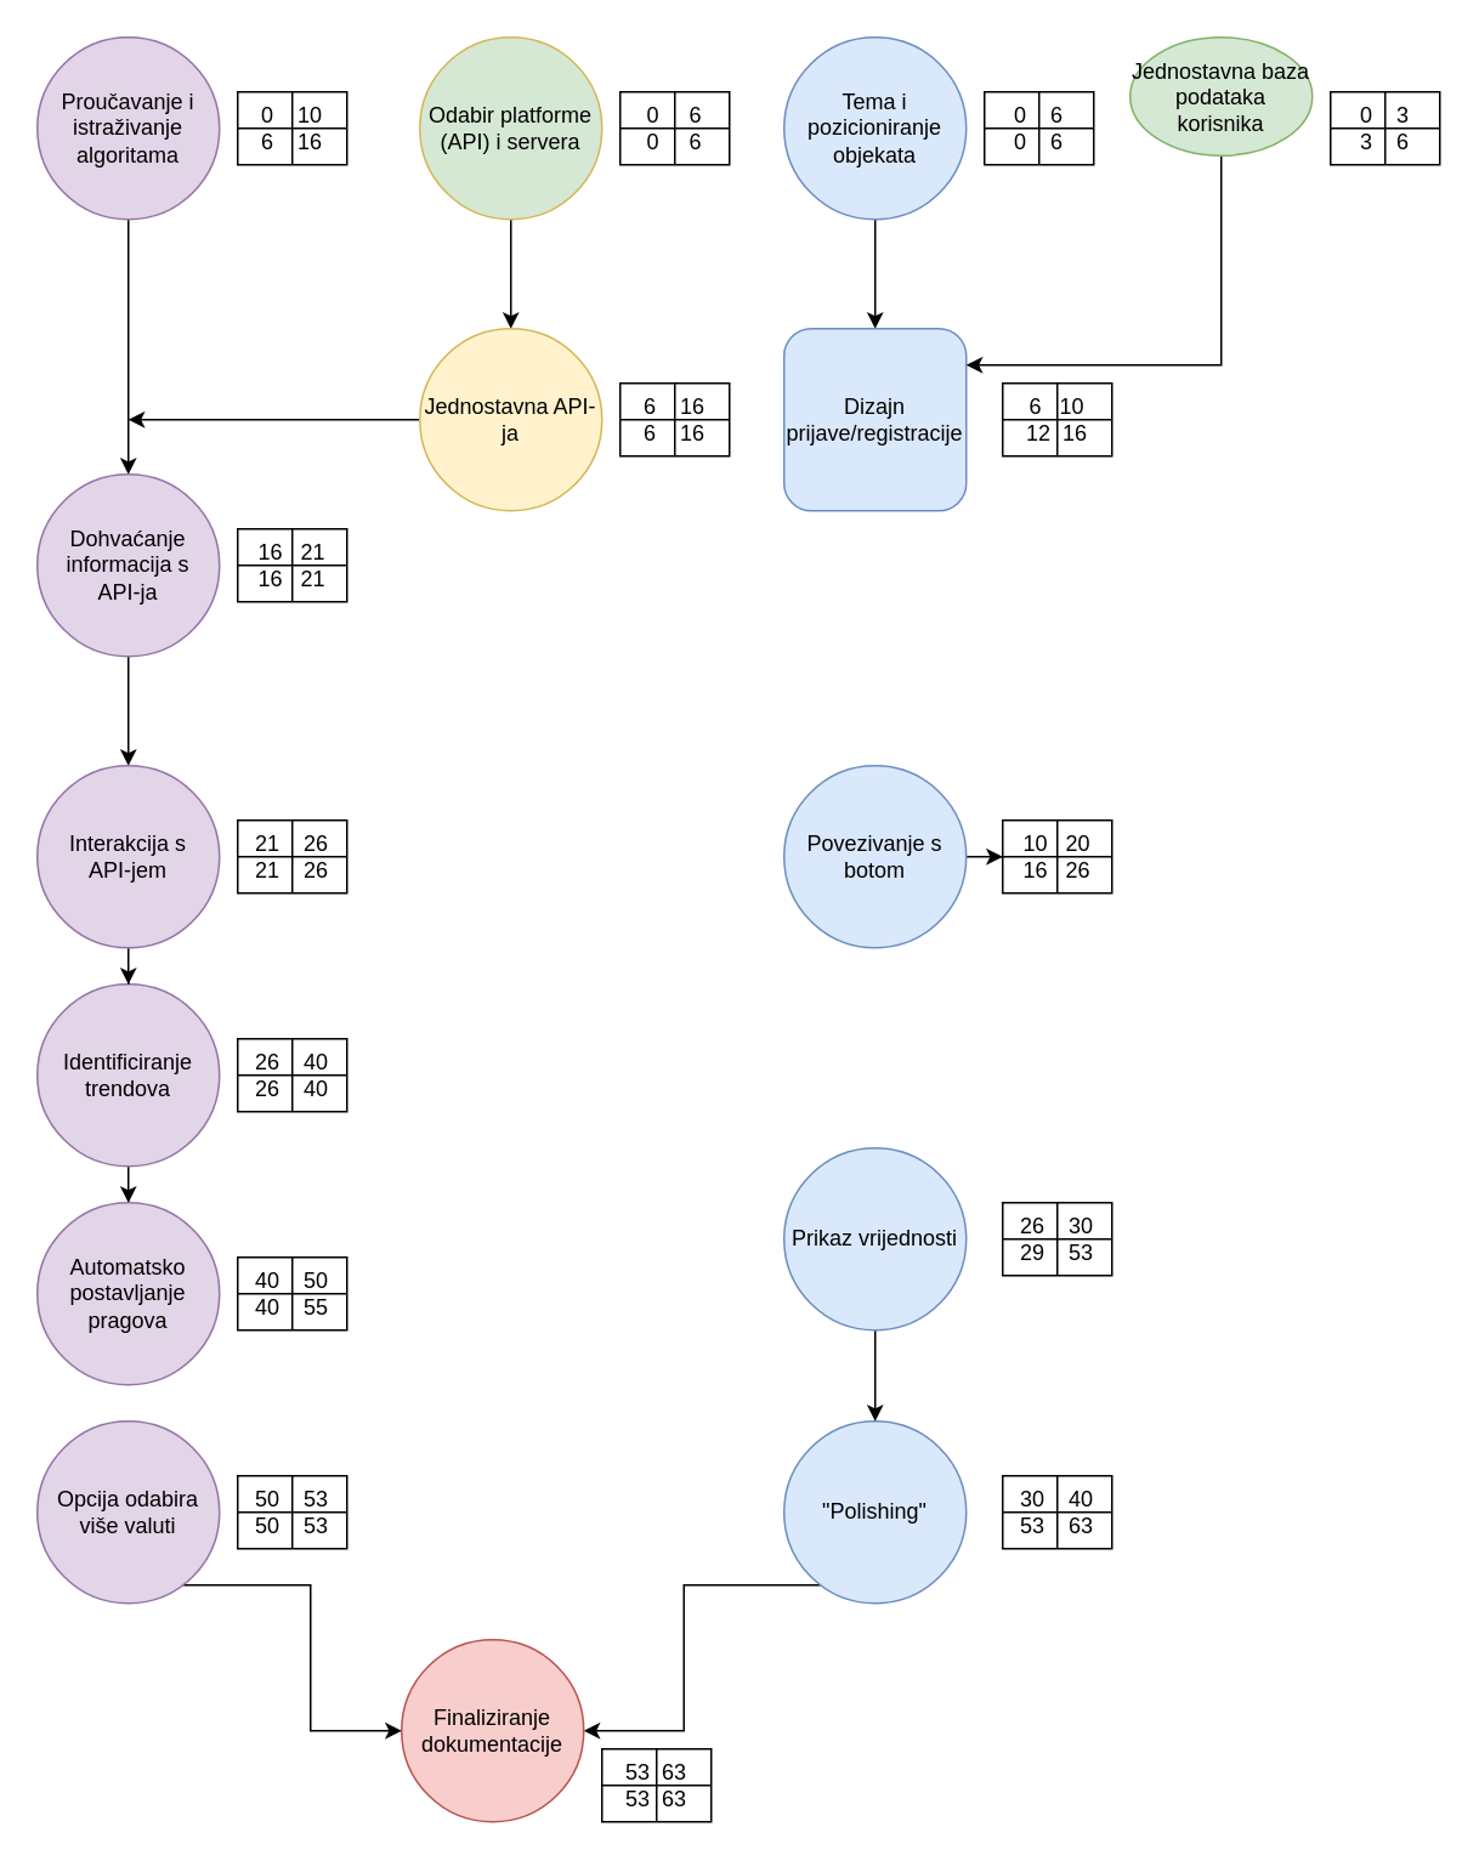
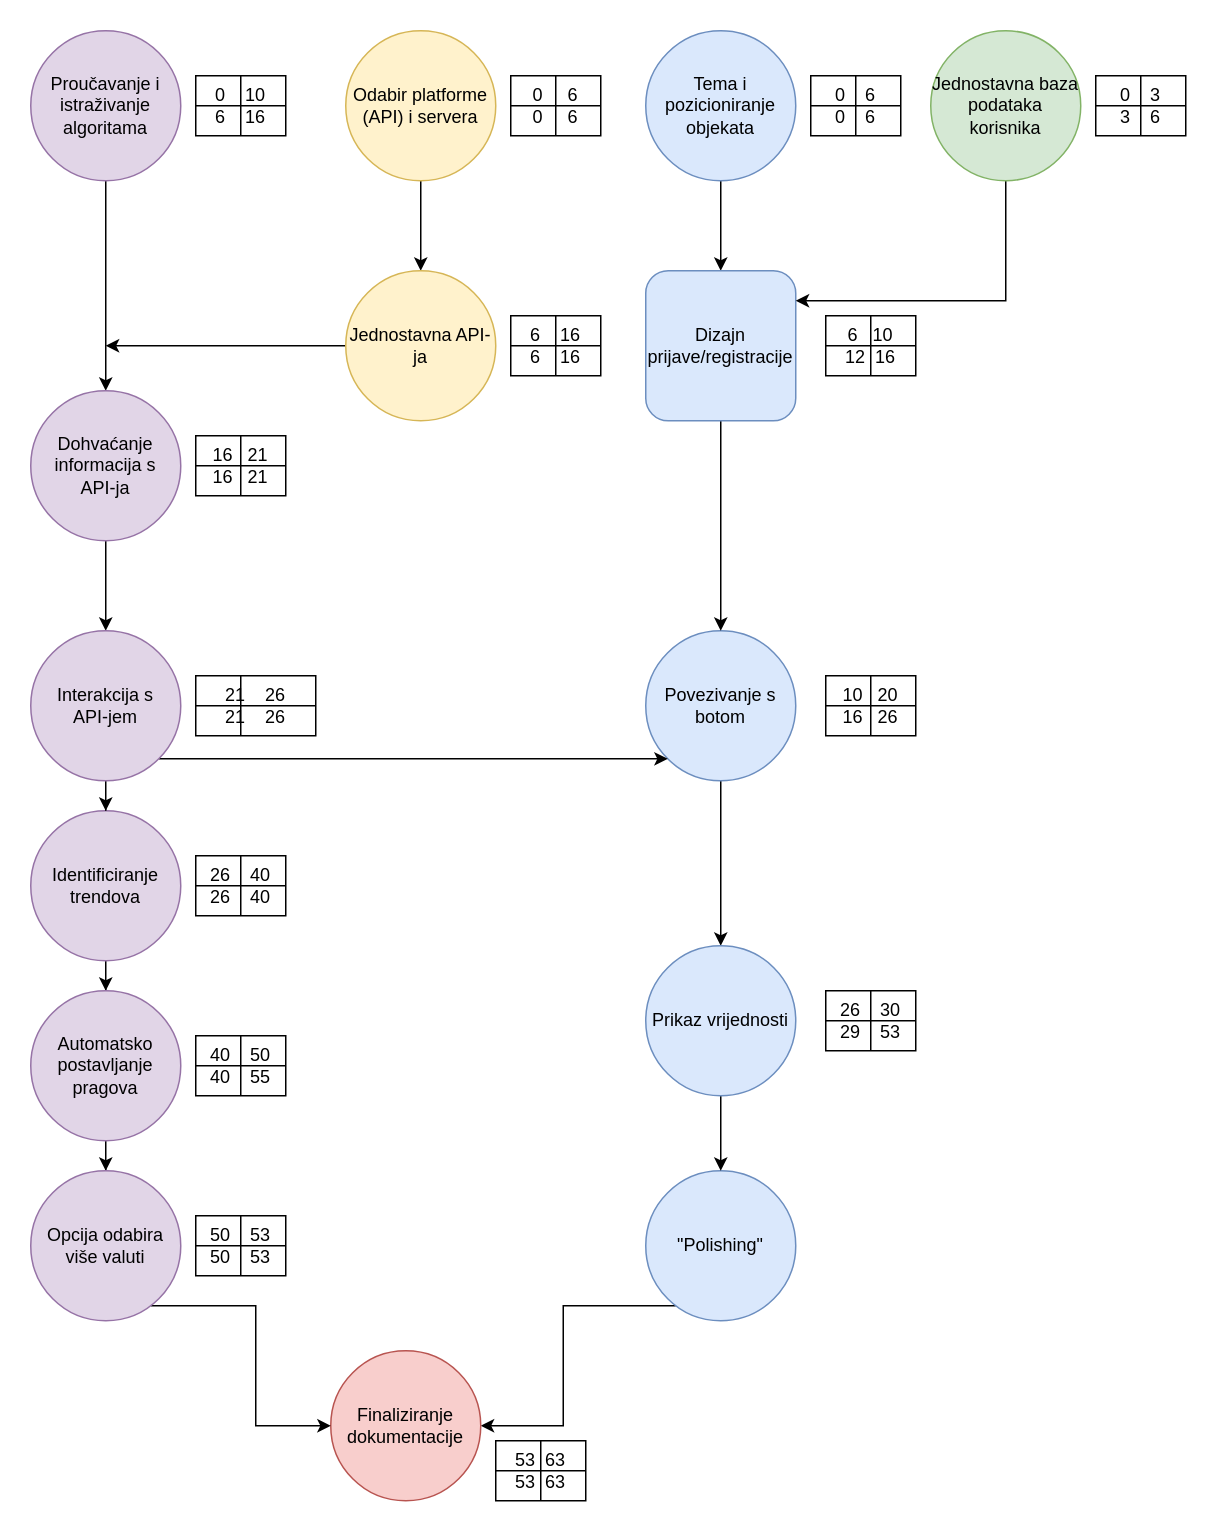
  <mxCell id="0" />
  <mxCell id="1" parent="0" />
  <mxCell id="2" style="edgeStyle=orthogonalEdgeStyle;rounded=0;orthogonalLoop=1;jettySize=auto;html=1;entryX=0.5;entryY=0;entryDx=0;entryDy=0;" parent="1" source="3" target="18" edge="1"><mxGeometry relative="1" as="geometry"><Array as="points"><mxPoint x="70" y="230" /><mxPoint x="70" y="230" /></Array><mxPoint x="10" y="260" as="targetPoint" /></mxGeometry></mxCell>
  <mxCell id="3" value="&lt;span&gt;Proučavanje i istraživanje algoritama&lt;/span&gt;" style="ellipse;whiteSpace=wrap;html=1;aspect=fixed;fillColor=#e1d5e7;strokeColor=#9673a6;" parent="1" vertex="1"><mxGeometry x="20" y="20" width="100" height="100" as="geometry" /></mxCell>
  <mxCell id="4" style="edgeStyle=orthogonalEdgeStyle;rounded=0;orthogonalLoop=1;jettySize=auto;html=1;" parent="1" source="5" target="9" edge="1"><mxGeometry relative="1" as="geometry" /></mxCell>
  <mxCell id="5" value="Tema i pozicioniranje objekata" style="ellipse;whiteSpace=wrap;html=1;aspect=fixed;fillColor=#dae8fc;strokeColor=#6c8ebf;" parent="1" vertex="1"><mxGeometry x="430" y="20" width="100" height="100" as="geometry" /></mxCell>
- <mxCell id="6" style="edgeStyle=orthogonalEdgeStyle;rounded=0;orthogonalLoop=1;jettySize=auto;html=1;" parent="1" source="7" target="40" edge="1"><mxGeometry relative="1" as="geometry" /></mxCell>
+ <mxCell id="6" style="edgeStyle=orthogonalEdgeStyle;rounded=0;orthogonalLoop=1;jettySize=auto;html=1;" parent="1" source="7" target="29" edge="1"><mxGeometry relative="1" as="geometry" /></mxCell>
  <mxCell id="7" value="&lt;span&gt;Povezivanje s botom&lt;/span&gt;" style="ellipse;whiteSpace=wrap;html=1;aspect=fixed;fillColor=#dae8fc;strokeColor=#6c8ebf;" parent="1" vertex="1"><mxGeometry x="430" y="420" width="100" height="100" as="geometry" /></mxCell>
+ <mxCell id="8" style="edgeStyle=orthogonalEdgeStyle;rounded=0;orthogonalLoop=1;jettySize=auto;html=1;" parent="1" source="9" target="7" edge="1"><mxGeometry relative="1" as="geometry" /></mxCell>
  <mxCell id="9" value="&lt;span&gt;Dizajn prijave/registracije&lt;/span&gt;" style="whiteSpace=wrap;html=1;aspect=fixed;fillColor=#dae8fc;strokeColor=#6c8ebf;rounded=1;" parent="1" vertex="1"><mxGeometry x="430" y="180" width="100" height="100" as="geometry" /></mxCell>
  <mxCell id="10" style="edgeStyle=orthogonalEdgeStyle;rounded=0;orthogonalLoop=1;jettySize=auto;html=1;entryX=1;entryY=0.5;entryDx=0;entryDy=0;" parent="1" source="11" target="12" edge="1"><mxGeometry relative="1" as="geometry"><Array as="points"><mxPoint x="375" y="870" /><mxPoint x="375" y="950" /></Array></mxGeometry></mxCell>
  <mxCell id="11" value="&lt;span&gt;&quot;Polishing&quot;&lt;/span&gt;" style="ellipse;whiteSpace=wrap;html=1;aspect=fixed;fillColor=#dae8fc;strokeColor=#6c8ebf;" parent="1" vertex="1"><mxGeometry x="430" y="780" width="100" height="100" as="geometry" /></mxCell>
  <mxCell id="12" value="&lt;span&gt;Finaliziranje dokumentacije&lt;/span&gt;" style="ellipse;whiteSpace=wrap;html=1;aspect=fixed;fillColor=#f8cecc;strokeColor=#b85450;" parent="1" vertex="1"><mxGeometry x="220" y="900" width="100" height="100" as="geometry" /></mxCell>
  <mxCell id="13" style="edgeStyle=orthogonalEdgeStyle;rounded=0;orthogonalLoop=1;jettySize=auto;html=1;" parent="1" source="14" target="31" edge="1"><mxGeometry relative="1" as="geometry" /></mxCell>
- <mxCell id="14" value="Odabir platforme (API) i servera" style="ellipse;whiteSpace=wrap;html=1;aspect=fixed;fillColor=#d5e8d4;strokeColor=#d6b656;" parent="1" vertex="1"><mxGeometry x="230" y="20" width="100" height="100" as="geometry" /></mxCell>
+ <mxCell id="14" value="Odabir platforme (API) i servera" style="ellipse;whiteSpace=wrap;html=1;aspect=fixed;fillColor=#fff2cc;strokeColor=#d6b656;" parent="1" vertex="1"><mxGeometry x="230" y="20" width="100" height="100" as="geometry" /></mxCell>
  <mxCell id="15" style="edgeStyle=orthogonalEdgeStyle;rounded=0;orthogonalLoop=1;jettySize=auto;html=1;exitX=0.5;exitY=1;exitDx=0;exitDy=0;" edge="1" parent="1" source="16" target="9"><mxGeometry relative="1" as="geometry"><Array as="points"><mxPoint x="670" y="200" /></Array></mxGeometry></mxCell>
- <mxCell id="16" value="Jednostavna baza podataka korisnika" style="ellipse;whiteSpace=wrap;html=1;aspect=fixed;fillColor=#d5e8d4;strokeColor=#82b366;" parent="1" vertex="1"><mxGeometry x="620" y="20" width="100" height="65" as="geometry" /></mxCell>
+ <mxCell id="16" value="Jednostavna baza podataka korisnika" style="ellipse;whiteSpace=wrap;html=1;aspect=fixed;fillColor=#d5e8d4;strokeColor=#82b366;" parent="1" vertex="1"><mxGeometry x="620" y="20" width="100" height="100" as="geometry" /></mxCell>
  <mxCell id="17" style="edgeStyle=orthogonalEdgeStyle;rounded=0;orthogonalLoop=1;jettySize=auto;html=1;entryX=0.5;entryY=0;entryDx=0;entryDy=0;" parent="1" source="18" target="27" edge="1"><mxGeometry relative="1" as="geometry" /></mxCell>
  <mxCell id="18" value="Dohvaćanje informacija s &lt;br&gt;API-ja" style="ellipse;whiteSpace=wrap;html=1;aspect=fixed;fillColor=#e1d5e7;strokeColor=#9673a6;" parent="1" vertex="1"><mxGeometry x="20" y="260" width="100" height="100" as="geometry" /></mxCell>
  <mxCell id="19" style="edgeStyle=orthogonalEdgeStyle;rounded=0;orthogonalLoop=1;jettySize=auto;html=1;" parent="1" source="20" target="22" edge="1"><mxGeometry relative="1" as="geometry" /></mxCell>
  <mxCell id="20" value="Identificiranje trendova" style="ellipse;whiteSpace=wrap;html=1;aspect=fixed;fillColor=#e1d5e7;strokeColor=#9673a6;" parent="1" vertex="1"><mxGeometry x="20" y="540" width="100" height="100" as="geometry" /></mxCell>
+ <mxCell id="21" style="edgeStyle=orthogonalEdgeStyle;rounded=0;orthogonalLoop=1;jettySize=auto;html=1;" parent="1" source="22" target="24" edge="1"><mxGeometry relative="1" as="geometry" /></mxCell>
  <mxCell id="22" value="Automatsko postavljanje pragova" style="ellipse;whiteSpace=wrap;html=1;aspect=fixed;fillColor=#e1d5e7;strokeColor=#9673a6;" parent="1" vertex="1"><mxGeometry x="20" y="660" width="100" height="100" as="geometry" /></mxCell>
  <mxCell id="23" style="edgeStyle=orthogonalEdgeStyle;rounded=0;orthogonalLoop=1;jettySize=auto;html=1;entryX=0;entryY=0.5;entryDx=0;entryDy=0;" parent="1" source="24" target="12" edge="1"><mxGeometry relative="1" as="geometry"><Array as="points"><mxPoint x="170" y="870" /><mxPoint x="170" y="950" /></Array></mxGeometry></mxCell>
  <mxCell id="24" value="Opcija odabira više valuti" style="ellipse;whiteSpace=wrap;html=1;aspect=fixed;fillColor=#e1d5e7;strokeColor=#9673a6;" parent="1" vertex="1"><mxGeometry x="20" y="780" width="100" height="100" as="geometry" /></mxCell>
  <mxCell id="25" style="edgeStyle=orthogonalEdgeStyle;rounded=0;orthogonalLoop=1;jettySize=auto;html=1;" parent="1" source="27" target="20" edge="1"><mxGeometry relative="1" as="geometry" /></mxCell>
+ <mxCell id="26" style="edgeStyle=orthogonalEdgeStyle;rounded=0;orthogonalLoop=1;jettySize=auto;html=1;exitX=1;exitY=1;exitDx=0;exitDy=0;" edge="1" parent="1" source="27" target="7"><mxGeometry relative="1" as="geometry"><Array as="points"><mxPoint x="360" y="505" /><mxPoint x="360" y="505" /></Array></mxGeometry></mxCell>
  <mxCell id="27" value="Interakcija s &lt;br&gt;API-jem" style="ellipse;whiteSpace=wrap;html=1;aspect=fixed;fillColor=#e1d5e7;strokeColor=#9673a6;" parent="1" vertex="1"><mxGeometry x="20" y="420" width="100" height="100" as="geometry" /></mxCell>
  <mxCell id="28" style="edgeStyle=orthogonalEdgeStyle;rounded=0;orthogonalLoop=1;jettySize=auto;html=1;" parent="1" source="29" target="11" edge="1"><mxGeometry relative="1" as="geometry" /></mxCell>
  <mxCell id="29" value="&lt;span&gt;Prikaz vrijednosti&lt;/span&gt;" style="ellipse;whiteSpace=wrap;html=1;aspect=fixed;fillColor=#dae8fc;strokeColor=#6c8ebf;" parent="1" vertex="1"><mxGeometry x="430" y="630" width="100" height="100" as="geometry" /></mxCell>
  <mxCell id="30" style="edgeStyle=orthogonalEdgeStyle;rounded=0;orthogonalLoop=1;jettySize=auto;html=1;" parent="1" source="31" edge="1"><mxGeometry relative="1" as="geometry"><mxPoint x="70" y="230" as="targetPoint" /><Array as="points"><mxPoint x="70" y="230" /></Array></mxGeometry></mxCell>
  <mxCell id="31" value="&lt;div&gt;Jednostavna API-ja&lt;/div&gt;" style="ellipse;whiteSpace=wrap;html=1;aspect=fixed;fillColor=#fff2cc;strokeColor=#d6b656;" parent="1" vertex="1"><mxGeometry x="230" y="180" width="100" height="100" as="geometry" /></mxCell>
  <mxCell id="32" value="&lt;div&gt;0&amp;nbsp;&amp;nbsp;&amp;nbsp; 10&lt;/div&gt;&lt;div&gt;6&amp;nbsp;&amp;nbsp;&amp;nbsp; 16&lt;br&gt;&lt;/div&gt;" style="shape=internalStorage;whiteSpace=wrap;html=1;backgroundOutline=1;dx=30;dy=20;" vertex="1" parent="1"><mxGeometry x="130" y="50" width="60" height="40" as="geometry" /></mxCell>
  <mxCell id="33" value="&lt;div&gt;0&amp;nbsp;&amp;nbsp;&amp;nbsp;&amp;nbsp; 6&lt;br&gt;&lt;/div&gt;&lt;div&gt;0&amp;nbsp;&amp;nbsp;&amp;nbsp;&amp;nbsp; 6&lt;br&gt;&lt;/div&gt;" style="shape=internalStorage;whiteSpace=wrap;html=1;backgroundOutline=1;dx=30;dy=20;" vertex="1" parent="1"><mxGeometry x="340" y="50" width="60" height="40" as="geometry" /></mxCell>
  <mxCell id="34" value="&lt;div&gt;0&amp;nbsp;&amp;nbsp;&amp;nbsp; 6&lt;/div&gt;&lt;div&gt;0&amp;nbsp;&amp;nbsp;&amp;nbsp; 6&lt;br&gt;&lt;/div&gt;" style="shape=internalStorage;whiteSpace=wrap;html=1;backgroundOutline=1;dx=30;dy=20;" vertex="1" parent="1"><mxGeometry x="540" y="50" width="60" height="40" as="geometry" /></mxCell>
  <mxCell id="35" value="&lt;div&gt;0&amp;nbsp;&amp;nbsp;&amp;nbsp; 3&lt;/div&gt;&lt;div&gt;3&amp;nbsp;&amp;nbsp;&amp;nbsp; 6&lt;br&gt;&lt;/div&gt;" style="shape=internalStorage;whiteSpace=wrap;html=1;backgroundOutline=1;dx=30;dy=20;" vertex="1" parent="1"><mxGeometry x="730" y="50" width="60" height="40" as="geometry" /></mxCell>
  <mxCell id="36" value="&lt;div&gt;6&amp;nbsp;&amp;nbsp;&amp;nbsp; 16&lt;/div&gt;&lt;div&gt;6&amp;nbsp;&amp;nbsp;&amp;nbsp; 16&lt;br&gt;&lt;/div&gt;" style="shape=internalStorage;whiteSpace=wrap;html=1;backgroundOutline=1;dx=30;dy=20;" vertex="1" parent="1"><mxGeometry x="340" y="210" width="60" height="40" as="geometry" /></mxCell>
  <mxCell id="37" value="&lt;div&gt;6&amp;nbsp;&amp;nbsp; 10&lt;/div&gt;&lt;div&gt;12&amp;nbsp; 16&lt;br&gt;&lt;/div&gt;" style="shape=internalStorage;whiteSpace=wrap;html=1;backgroundOutline=1;dx=30;dy=20;" vertex="1" parent="1"><mxGeometry x="550" y="210" width="60" height="40" as="geometry" /></mxCell>
  <mxCell id="38" value="&lt;div&gt;16&amp;nbsp;&amp;nbsp; 21&lt;/div&gt;&lt;div&gt;16&amp;nbsp;&amp;nbsp; 21&lt;br&gt;&lt;/div&gt;" style="shape=internalStorage;whiteSpace=wrap;html=1;backgroundOutline=1;dx=30;dy=20;" vertex="1" parent="1"><mxGeometry x="130" y="290" width="60" height="40" as="geometry" /></mxCell>
- <mxCell id="39" value="&lt;div&gt;21 &amp;nbsp;&amp;nbsp; 26&lt;/div&gt;&lt;div&gt;21 &amp;nbsp;&amp;nbsp; 26&lt;br&gt;&lt;/div&gt;" style="shape=internalStorage;whiteSpace=wrap;html=1;backgroundOutline=1;dx=30;dy=20;" vertex="1" parent="1"><mxGeometry x="130" y="450" width="60" height="40" as="geometry" /></mxCell>
+ <mxCell id="39" value="&lt;div&gt;21 &amp;nbsp;&amp;nbsp; 26&lt;/div&gt;&lt;div&gt;21 &amp;nbsp;&amp;nbsp; 26&lt;br&gt;&lt;/div&gt;" style="shape=internalStorage;whiteSpace=wrap;html=1;backgroundOutline=1;dx=30;dy=20;" vertex="1" parent="1"><mxGeometry x="130" y="450" width="80" height="40" as="geometry" /></mxCell>
  <mxCell id="40" value="&lt;div&gt;10&amp;nbsp;&amp;nbsp; 20&lt;br&gt;&lt;/div&gt;&lt;div&gt;16&amp;nbsp;&amp;nbsp; 26&lt;br&gt;&lt;/div&gt;" style="shape=internalStorage;whiteSpace=wrap;html=1;backgroundOutline=1;dx=30;dy=20;" vertex="1" parent="1"><mxGeometry x="550" y="450" width="60" height="40" as="geometry" /></mxCell>
  <mxCell id="41" value="&lt;div&gt;26 &amp;nbsp;&amp;nbsp; 40&lt;/div&gt;&lt;div&gt;26&amp;nbsp;&amp;nbsp;&amp;nbsp; 40&lt;br&gt;&lt;/div&gt;" style="shape=internalStorage;whiteSpace=wrap;html=1;backgroundOutline=1;dx=30;dy=20;" vertex="1" parent="1"><mxGeometry x="130" y="570" width="60" height="40" as="geometry" /></mxCell>
  <mxCell id="42" value="&lt;div&gt;40 &amp;nbsp;&amp;nbsp; 50&lt;br&gt;&lt;/div&gt;&lt;div&gt;40&amp;nbsp;&amp;nbsp;&amp;nbsp; 55 &lt;br&gt;&lt;/div&gt;" style="shape=internalStorage;whiteSpace=wrap;html=1;backgroundOutline=1;dx=30;dy=20;" vertex="1" parent="1"><mxGeometry x="130" y="690" width="60" height="40" as="geometry" /></mxCell>
  <mxCell id="43" value="&lt;div&gt;50 &amp;nbsp;&amp;nbsp; 53&lt;/div&gt;&lt;div&gt;50 &amp;nbsp;&amp;nbsp; 53&lt;br&gt;&lt;/div&gt;" style="shape=internalStorage;whiteSpace=wrap;html=1;backgroundOutline=1;dx=30;dy=20;" vertex="1" parent="1"><mxGeometry x="130" y="810" width="60" height="40" as="geometry" /></mxCell>
  <mxCell id="44" value="&lt;div&gt;26 &amp;nbsp;&amp;nbsp; 30&lt;/div&gt;&lt;div&gt;29&amp;nbsp;&amp;nbsp;&amp;nbsp; 53&lt;br&gt;&lt;/div&gt;" style="shape=internalStorage;whiteSpace=wrap;html=1;backgroundOutline=1;dx=30;dy=20;" vertex="1" parent="1"><mxGeometry x="550" y="660" width="60" height="40" as="geometry" /></mxCell>
- <mxCell id="45" value="&lt;div&gt;30&amp;nbsp;&amp;nbsp;&amp;nbsp; 40&lt;/div&gt;&lt;div&gt;53&amp;nbsp;&amp;nbsp;&amp;nbsp; 63&lt;br&gt;&lt;/div&gt;" style="shape=internalStorage;whiteSpace=wrap;html=1;backgroundOutline=1;dx=30;dy=20;" vertex="1" parent="1"><mxGeometry x="550" y="810" width="60" height="40" as="geometry" /></mxCell>
  <mxCell id="46" value="&lt;div&gt;53&amp;nbsp; 63&lt;/div&gt;&lt;div&gt;53&amp;nbsp; 63&lt;br&gt;&lt;/div&gt;" style="shape=internalStorage;whiteSpace=wrap;html=1;backgroundOutline=1;dx=30;dy=20;" vertex="1" parent="1"><mxGeometry x="330" y="960" width="60" height="40" as="geometry" /></mxCell>
